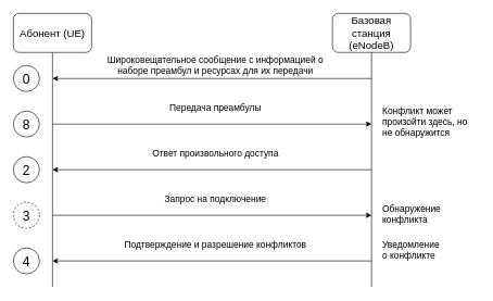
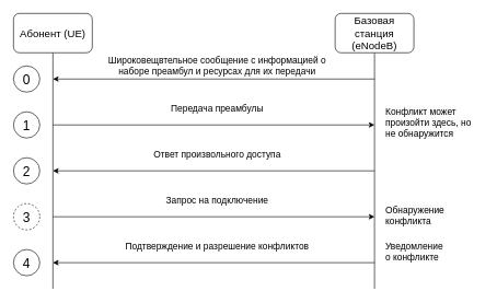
  <mxCell id="0" />
  <mxCell id="1" parent="0" />
  <mxCell id="2" style="edgeStyle=orthogonalEdgeStyle;rounded=0;orthogonalLoop=1;jettySize=auto;html=1;endArrow=none;endFill=0;" parent="1" source="3" edge="1"><mxGeometry relative="1" as="geometry"><mxPoint x="80" y="440" as="targetPoint" /></mxGeometry></mxCell>
  <mxCell id="3" value="&lt;font style=&quot;font-size: 16px;&quot;&gt;Абонент (UE)&lt;/font&gt;" style="rounded=1;whiteSpace=wrap;html=1;" parent="1" vertex="1"><mxGeometry y="20" width="120" height="60" as="geometry" x="20" /></mxCell>
  <mxCell id="4" style="edgeStyle=orthogonalEdgeStyle;rounded=0;orthogonalLoop=1;jettySize=auto;html=1;endArrow=none;endFill=0;" parent="1" source="5" edge="1"><mxGeometry relative="1" as="geometry"><mxPoint x="570" y="440" as="targetPoint" /></mxGeometry></mxCell>
  <mxCell id="5" value="&lt;font style=&quot;font-size: 16px;&quot;&gt;Базовая станция (eNodeB)&lt;/font&gt;" style="rounded=1;whiteSpace=wrap;html=1;" parent="1" vertex="1"><mxGeometry x="510" y="20" width="120" height="60" as="geometry" /></mxCell>
  <mxCell id="6" value="" style="endArrow=classic;html=1;rounded=0;" parent="1" edge="1"><mxGeometry width="50" height="50" relative="1" as="geometry"><mxPoint x="570" y="120" as="sourcePoint" /><mxPoint x="80" y="120" as="targetPoint" /></mxGeometry></mxCell>
  <mxCell id="7" value="&lt;font style=&quot;font-size: 20px;&quot;&gt;0&lt;/font&gt;" style="ellipse;whiteSpace=wrap;html=1;aspect=fixed;" parent="1" vertex="1"><mxGeometry y="100" width="40" height="40" as="geometry" x="20" /></mxCell>
  <mxCell id="8" value="" style="endArrow=none;html=1;rounded=0;startArrow=classic;startFill=1;endFill=0;" parent="1" edge="1"><mxGeometry width="50" height="50" relative="1" as="geometry"><mxPoint x="570" y="190" as="sourcePoint" /><mxPoint x="80" y="190" as="targetPoint" /></mxGeometry></mxCell>
- <mxCell id="9" value="&lt;font style=&quot;font-size: 20px;&quot;&gt;8&lt;/font&gt;" style="ellipse;whiteSpace=wrap;html=1;aspect=fixed;" parent="1" vertex="1"><mxGeometry y="170" width="40" height="40" as="geometry" x="20" /></mxCell>
+ <mxCell id="9" value="&lt;font style=&quot;font-size: 20px;&quot;&gt;1&lt;/font&gt;" style="ellipse;whiteSpace=wrap;html=1;aspect=fixed;" parent="1" vertex="1"><mxGeometry y="170" width="40" height="40" as="geometry" x="20" /></mxCell>
  <mxCell id="10" value="" style="endArrow=classic;html=1;rounded=0;" parent="1" edge="1"><mxGeometry width="50" height="50" relative="1" as="geometry"><mxPoint x="570" y="260" as="sourcePoint" /><mxPoint x="80" y="260" as="targetPoint" /></mxGeometry></mxCell>
  <mxCell id="11" value="&lt;font style=&quot;font-size: 20px;&quot;&gt;2&lt;/font&gt;" style="ellipse;whiteSpace=wrap;html=1;aspect=fixed;" parent="1" vertex="1"><mxGeometry y="240" width="40" height="40" as="geometry" x="20" /></mxCell>
  <mxCell id="12" value="" style="endArrow=none;html=1;rounded=0;endFill=0;startArrow=classic;startFill=1;" parent="1" edge="1"><mxGeometry width="50" height="50" relative="1" as="geometry"><mxPoint x="570" y="330" as="sourcePoint" /><mxPoint x="80" y="330" as="targetPoint" /></mxGeometry></mxCell>
  <mxCell id="13" value="&lt;font style=&quot;font-size: 20px;&quot;&gt;3&lt;/font&gt;" style="ellipse;whiteSpace=wrap;html=1;aspect=fixed;dashed=1;" parent="1" vertex="1"><mxGeometry y="310" width="40" height="40" as="geometry" x="20" /></mxCell>
  <mxCell id="14" value="" style="endArrow=classic;html=1;rounded=0;" parent="1" edge="1"><mxGeometry width="50" height="50" relative="1" as="geometry"><mxPoint x="570" y="400" as="sourcePoint" /><mxPoint x="80" y="400" as="targetPoint" /></mxGeometry></mxCell>
  <mxCell id="15" value="&lt;font style=&quot;font-size: 20px;&quot;&gt;4&lt;/font&gt;" style="ellipse;whiteSpace=wrap;html=1;aspect=fixed;" parent="1" vertex="1"><mxGeometry y="380" width="40" height="40" as="geometry" x="20" /></mxCell>
  <mxCell id="16" value="&lt;font style=&quot;font-size: 14px;&quot;&gt;Широковещвтельное сообщение с информацией о &lt;br&gt;наборе преамбул и ресурсах для их передачи&lt;/font&gt;" style="text;html=1;align=center;verticalAlign=middle;resizable=0;points=[];autosize=1;strokeColor=none;fillColor=none;" parent="1" vertex="1"><mxGeometry x="155" y="75" width="350" height="50" as="geometry" /></mxCell>
  <mxCell id="17" value="&lt;span style=&quot;font-size: 14px;&quot;&gt;Передача преамбулы&lt;/span&gt;" style="text;html=1;align=center;verticalAlign=middle;resizable=0;points=[];autosize=1;strokeColor=none;fillColor=none;" parent="1" vertex="1"><mxGeometry x="250" y="150" width="160" height="30" as="geometry" /></mxCell>
  <mxCell id="18" value="&lt;span style=&quot;font-size: 14px;&quot;&gt;Ответ произвольного доступа&lt;/span&gt;" style="text;html=1;align=center;verticalAlign=middle;resizable=0;points=[];autosize=1;strokeColor=none;fillColor=none;" parent="1" vertex="1"><mxGeometry x="220" y="220" width="220" height="30" as="geometry" /></mxCell>
  <mxCell id="19" value="&lt;span style=&quot;font-size: 14px;&quot;&gt;Запрос на подключение&lt;/span&gt;" style="text;html=1;align=center;verticalAlign=middle;resizable=0;points=[];autosize=1;strokeColor=none;fillColor=none;" parent="1" vertex="1"><mxGeometry x="240" y="290" width="180" height="30" as="geometry" /></mxCell>
  <mxCell id="20" value="&lt;span style=&quot;font-size: 14px;&quot;&gt;Подтверждение и разрешение конфликтов&lt;/span&gt;" style="text;html=1;align=center;verticalAlign=middle;resizable=0;points=[];autosize=1;strokeColor=none;fillColor=none;" parent="1" vertex="1"><mxGeometry x="180" y="360" width="300" height="30" as="geometry" /></mxCell>
  <mxCell id="21" value="&lt;span style=&quot;color: rgb(0, 0, 0); font-family: Helvetica; font-size: 14px; font-style: normal; font-variant-ligatures: normal; font-variant-caps: normal; font-weight: 400; letter-spacing: normal; orphans: 2; text-align: center; text-indent: 0px; text-transform: none; widows: 2; word-spacing: 0px; -webkit-text-stroke-width: 0px; background-color: rgb(251, 251, 251); text-decoration-thickness: initial; text-decoration-style: initial; text-decoration-color: initial; float: none; display: inline !important;&quot;&gt;Конфликт может произойти здесь, но не обнаружится&lt;/span&gt;" style="text;whiteSpace=wrap;html=1;" vertex="1" parent="1"><mxGeometry x="585" y="155" width="150" height="70" as="geometry" /></mxCell>
  <mxCell id="22" value="&lt;span style=&quot;color: rgb(0, 0, 0); font-family: Helvetica; font-size: 14px; font-style: normal; font-variant-ligatures: normal; font-variant-caps: normal; font-weight: 400; letter-spacing: normal; orphans: 2; text-align: center; text-indent: 0px; text-transform: none; widows: 2; word-spacing: 0px; -webkit-text-stroke-width: 0px; background-color: rgb(251, 251, 251); text-decoration-thickness: initial; text-decoration-style: initial; text-decoration-color: initial; float: none; display: inline !important;&quot;&gt;Обнаружение конфликта&lt;/span&gt;" style="text;whiteSpace=wrap;html=1;" vertex="1" parent="1"><mxGeometry x="585" y="305" width="100" height="40" as="geometry" /></mxCell>
  <mxCell id="23" value="&lt;span style=&quot;color: rgb(0, 0, 0); font-family: Helvetica; font-size: 14px; font-style: normal; font-variant-ligatures: normal; font-variant-caps: normal; font-weight: 400; letter-spacing: normal; orphans: 2; text-align: center; text-indent: 0px; text-transform: none; widows: 2; word-spacing: 0px; -webkit-text-stroke-width: 0px; background-color: rgb(251, 251, 251); text-decoration-thickness: initial; text-decoration-style: initial; text-decoration-color: initial; float: none; display: inline !important;&quot;&gt;Уведомление о конфликте&lt;/span&gt;" style="text;whiteSpace=wrap;html=1;" vertex="1" parent="1"><mxGeometry x="585" y="360" width="100" height="50" as="geometry" /></mxCell>
